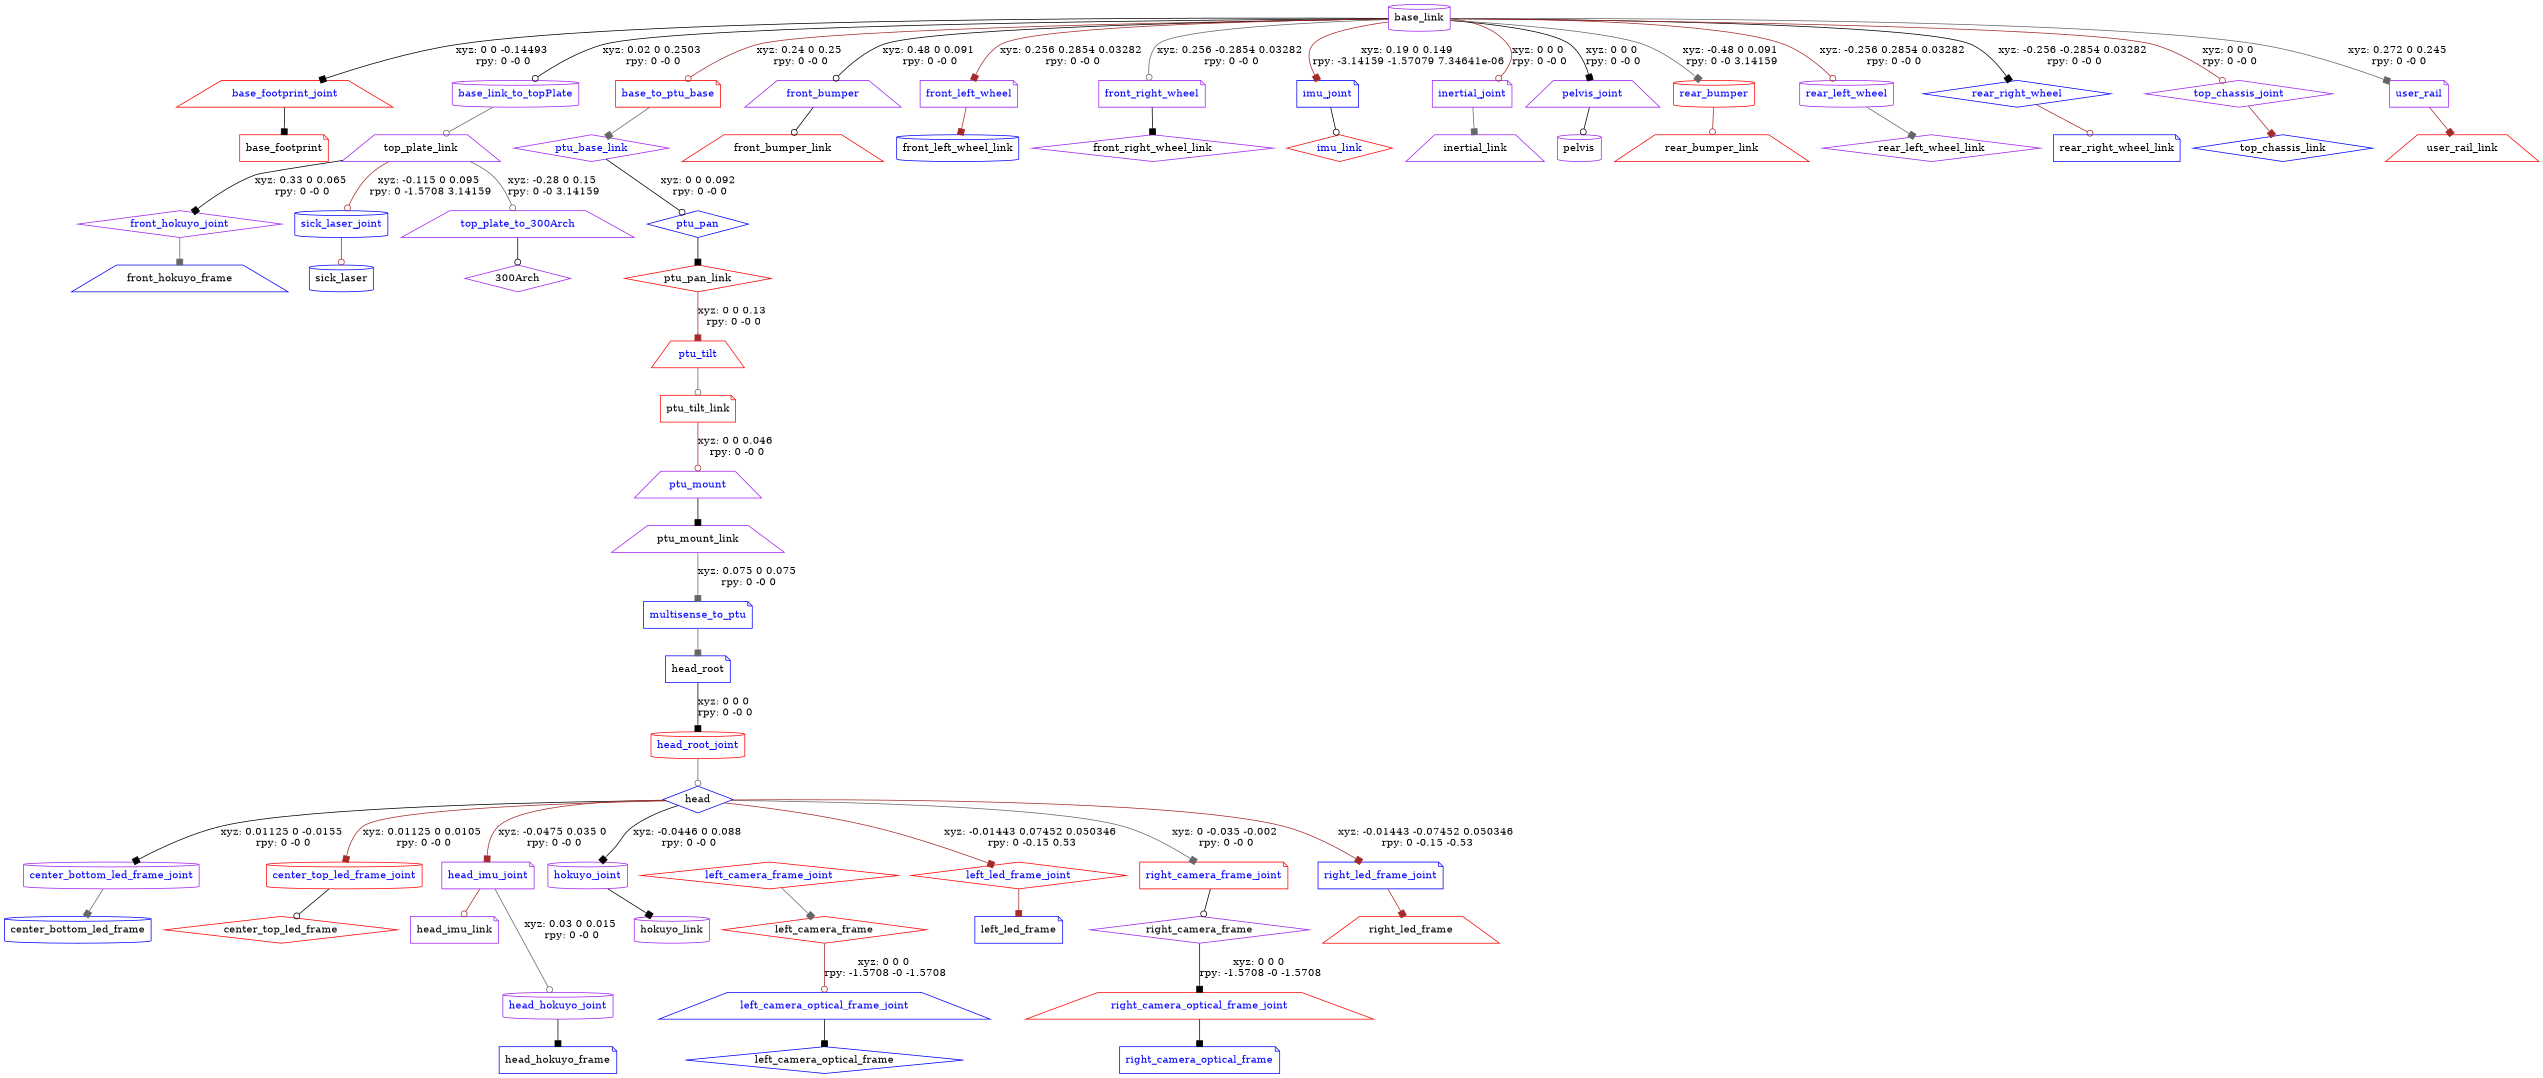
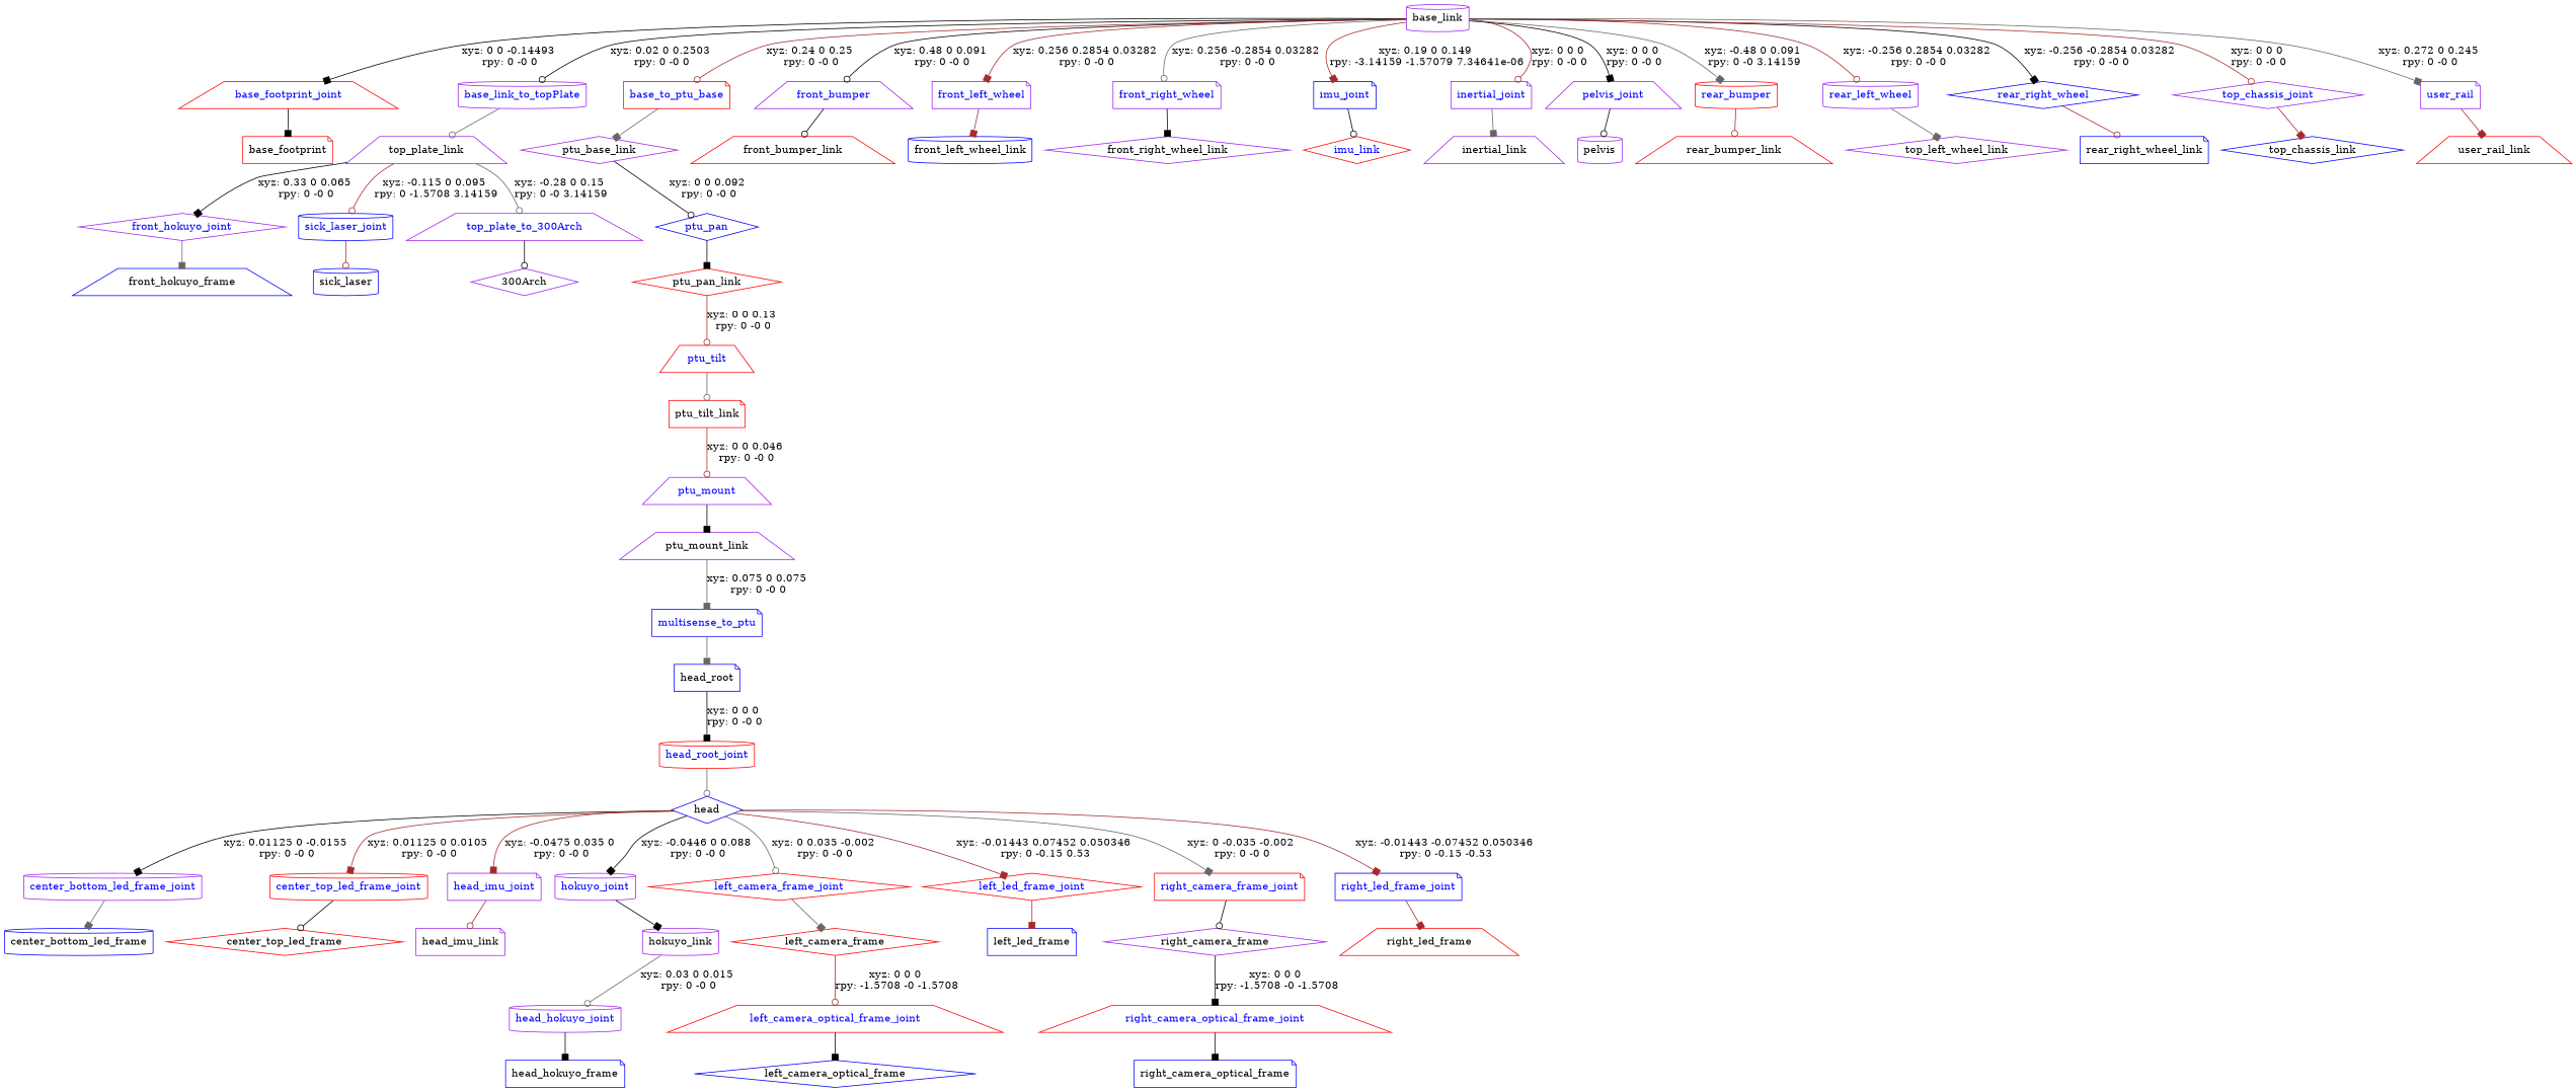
  digraph {
    node [color=purple shape=note fontcolor=blue]
    edge [arrowhead=box color=black]
    n1 [label=base_link shape=cylinder fontcolor=""]
    base_footprint_joint [color=red shape=trapezium]
    base_link_to_topPlate [shape=cylinder]
    base_to_ptu_base [color=red]
    front_bumper [shape=trapezium]
    front_left_wheel
    front_right_wheel
    imu_joint [color=blue]
    inertial_joint
    pelvis_joint [shape=trapezium]
    rear_bumper [color=red shape=cylinder]
    rear_left_wheel [shape=cylinder]
    rear_right_wheel [color=blue shape=diamond]
    top_chassis_joint [shape=diamond]
    user_rail
    n16 [color=red label=base_footprint fontcolor=""]
    n17 [label=top_plate_link shape=trapezium fontcolor=""]
-   n18 [label=ptu_base_link shape=diamond]
+   n18 [label=ptu_base_link shape=diamond fontcolor=""]
    n19 [color=red label=front_bumper_link shape=trapezium fontcolor=""]
    n20 [color=blue label=front_left_wheel_link shape=cylinder fontcolor=""]
    n21 [label=front_right_wheel_link shape=diamond fontcolor=""]
    n22 [color=red label=imu_link shape=diamond]
    n23 [label=inertial_link shape=trapezium fontcolor=""]
    n24 [label=pelvis shape=cylinder fontcolor=""]
    n25 [color=red label=rear_bumper_link shape=trapezium fontcolor=""]
-   n26 [label=rear_left_wheel_link shape=diamond fontcolor=""]
+   n26 [label=top_left_wheel_link shape=diamond fontcolor=""]
    n27 [color=blue label=rear_right_wheel_link fontcolor=""]
    n28 [color=blue label=top_chassis_link shape=diamond fontcolor=""]
    n29 [color=red label=user_rail_link shape=trapezium fontcolor=""]
    front_hokuyo_joint [shape=diamond]
    sick_laser_joint [color=blue shape=cylinder]
    top_plate_to_300Arch [shape=trapezium]
    n33 [color=blue label=front_hokuyo_frame shape=trapezium fontcolor=""]
    n34 [color=blue label=sick_laser shape=cylinder fontcolor=""]
    n35 [label="300Arch" shape=diamond fontcolor=""]
    ptu_pan [color=blue shape=diamond]
    n37 [color=red label=ptu_pan_link shape=diamond fontcolor=""]
    ptu_tilt [color=red shape=trapezium]
    n39 [color=red label=ptu_tilt_link fontcolor=""]
    ptu_mount [shape=trapezium]
    n41 [label=ptu_mount_link shape=trapezium fontcolor=""]
    multisense_to_ptu [color=blue]
    n43 [color=blue label=head_root fontcolor=""]
    head_root_joint [color=red shape=cylinder]
    n45 [color=blue label=head shape=diamond fontcolor=""]
    center_bottom_led_frame_joint [shape=cylinder]
    center_top_led_frame_joint [color=red shape=cylinder]
    head_imu_joint
    hokuyo_joint [shape=cylinder]
    left_camera_frame_joint [color=red shape=diamond]
    left_led_frame_joint [color=red shape=diamond]
    right_camera_frame_joint [color=red]
    right_led_frame_joint [color=blue]
    n54 [color=blue label=center_bottom_led_frame shape=cylinder fontcolor=""]
    n55 [color=red label=center_top_led_frame shape=diamond fontcolor=""]
    n56 [label=head_imu_link fontcolor=""]
    n57 [label=hokuyo_link shape=cylinder fontcolor=""]
    n58 [color=red label=left_camera_frame shape=diamond fontcolor=""]
    n59 [color=blue label=left_led_frame fontcolor=""]
    n60 [label=right_camera_frame shape=diamond fontcolor=""]
    n61 [color=red label=right_led_frame shape=trapezium fontcolor=""]
    head_hokuyo_joint [shape=cylinder]
    n63 [color=blue label=head_hokuyo_frame fontcolor=""]
-   left_camera_optical_frame_joint [color=blue shape=trapezium]
+   left_camera_optical_frame_joint [color=red shape=trapezium]
    n65 [color=blue label=left_camera_optical_frame shape=diamond fontcolor=""]
    right_camera_optical_frame_joint [color=red shape=trapezium]
-   n67 [color=blue label=right_camera_optical_frame]
+   n67 [color=blue label=right_camera_optical_frame fontcolor=""]
    n1 -> base_footprint_joint [label="xyz: 0 0 -0.14493 \nrpy: 0 -0 0"]
    n1 -> base_link_to_topPlate [arrowhead=odot label="xyz: 0.02 0 0.2503 \nrpy: 0 -0 0"]
    n1 -> base_to_ptu_base [arrowhead=odot color=brown label="xyz: 0.24 0 0.25 \nrpy: 0 -0 0"]
    n1 -> front_bumper [arrowhead=odot label="xyz: 0.48 0 0.091 \nrpy: 0 -0 0"]
    n1 -> front_left_wheel [color=brown label="xyz: 0.256 0.2854 0.03282 \nrpy: 0 -0 0"]
    n1 -> front_right_wheel [arrowhead=odot color=gray40 label="xyz: 0.256 -0.2854 0.03282 \nrpy: 0 -0 0"]
    n1 -> imu_joint [color=brown label="xyz: 0.19 0 0.149 \nrpy: -3.14159 -1.57079 7.34641e-06"]
    n1 -> inertial_joint [arrowhead=odot color=brown label="xyz: 0 0 0 \nrpy: 0 -0 0"]
    n1 -> pelvis_joint [label="xyz: 0 0 0 \nrpy: 0 -0 0"]
    n1 -> rear_bumper [color=gray40 label="xyz: -0.48 0 0.091 \nrpy: 0 -0 3.14159"]
    n1 -> rear_left_wheel [arrowhead=odot color=brown label="xyz: -0.256 0.2854 0.03282 \nrpy: 0 -0 0"]
    n1 -> rear_right_wheel [label="xyz: -0.256 -0.2854 0.03282 \nrpy: 0 -0 0"]
    n1 -> top_chassis_joint [arrowhead=odot color=brown label="xyz: 0 0 0 \nrpy: 0 -0 0"]
    n1 -> user_rail [color=gray40 label="xyz: 0.272 0 0.245 \nrpy: 0 -0 0"]
    base_footprint_joint -> n16
    base_link_to_topPlate -> n17 [arrowhead=odot color=gray40]
    base_to_ptu_base -> n18 [color=gray40]
    front_bumper -> n19 [arrowhead=odot]
    front_left_wheel -> n20 [color=brown]
    front_right_wheel -> n21
    imu_joint -> n22 [arrowhead=odot]
    inertial_joint -> n23 [color=gray40]
    pelvis_joint -> n24 [arrowhead=odot]
    rear_bumper -> n25 [arrowhead=odot color=brown]
    rear_left_wheel -> n26 [color=gray40]
    rear_right_wheel -> n27 [arrowhead=odot color=brown]
    top_chassis_joint -> n28 [color=brown]
    user_rail -> n29 [color=brown]
    n17 -> front_hokuyo_joint [label="xyz: 0.33 0 0.065 \nrpy: 0 -0 0"]
    n17 -> sick_laser_joint [arrowhead=odot color=brown label="xyz: -0.115 0 0.095 \nrpy: 0 -1.5708 3.14159"]
    n17 -> top_plate_to_300Arch [arrowhead=odot color=gray40 label="xyz: -0.28 0 0.15 \nrpy: 0 -0 3.14159"]
    n18 -> ptu_pan [arrowhead=odot label="xyz: 0 0 0.092 \nrpy: 0 -0 0"]
    front_hokuyo_joint -> n33 [color=gray40]
    sick_laser_joint -> n34 [arrowhead=odot color=brown]
    top_plate_to_300Arch -> n35 [arrowhead=odot]
    ptu_pan -> n37
-   n37 -> ptu_tilt [color=brown label="xyz: 0 0 0.13 \nrpy: 0 -0 0"]
+   n37 -> ptu_tilt [arrowhead=odot color=brown label="xyz: 0 0 0.13 \nrpy: 0 -0 0"]
    ptu_tilt -> n39 [arrowhead=odot color=gray40]
    n39 -> ptu_mount [arrowhead=odot color=brown label="xyz: 0 0 0.046 \nrpy: 0 -0 0"]
    ptu_mount -> n41
    n41 -> multisense_to_ptu [color=gray40 label="xyz: 0.075 0 0.075 \nrpy: 0 -0 0"]
    multisense_to_ptu -> n43 [color=gray40]
    n43 -> head_root_joint [label="xyz: 0 0 0 \nrpy: 0 -0 0"]
    head_root_joint -> n45 [arrowhead=odot color=gray40]
    n45 -> center_bottom_led_frame_joint [label="xyz: 0.01125 0 -0.0155 \nrpy: 0 -0 0"]
    n45 -> center_top_led_frame_joint [color=brown label="xyz: 0.01125 0 0.0105 \nrpy: 0 -0 0"]
    n45 -> head_imu_joint [color=brown label="xyz: -0.0475 0.035 0 \nrpy: 0 -0 0"]
    n45 -> hokuyo_joint [label="xyz: -0.0446 0 0.088 \nrpy: 0 -0 0"]
+   n45 -> left_camera_frame_joint [arrowhead=odot color=gray40 label="xyz: 0 0.035 -0.002 \nrpy: 0 -0 0"]
    n45 -> left_led_frame_joint [color=brown label="xyz: -0.01443 0.07452 0.050346 \nrpy: 0 -0.15 0.53"]
    n45 -> right_camera_frame_joint [color=gray40 label="xyz: 0 -0.035 -0.002 \nrpy: 0 -0 0"]
    n45 -> right_led_frame_joint [color=brown label="xyz: -0.01443 -0.07452 0.050346 \nrpy: 0 -0.15 -0.53"]
    center_bottom_led_frame_joint -> n54 [color=gray40]
    center_top_led_frame_joint -> n55 [arrowhead=odot]
    head_imu_joint -> n56 [arrowhead=odot color=brown]
    hokuyo_joint -> n57
    left_camera_frame_joint -> n58 [color=gray40]
    left_led_frame_joint -> n59 [color=brown]
    right_camera_frame_joint -> n60 [arrowhead=odot]
    right_led_frame_joint -> n61 [color=brown]
-   head_imu_joint -> head_hokuyo_joint [arrowhead=odot color=gray40 label="xyz: 0.03 0 0.015 \nrpy: 0 -0 0"]
+   n57 -> head_hokuyo_joint [arrowhead=odot color=gray40 label="xyz: 0.03 0 0.015 \nrpy: 0 -0 0"]
    n58 -> left_camera_optical_frame_joint [arrowhead=odot color=brown label="xyz: 0 0 0 \nrpy: -1.5708 -0 -1.5708"]
    n60 -> right_camera_optical_frame_joint [label="xyz: 0 0 0 \nrpy: -1.5708 -0 -1.5708"]
    head_hokuyo_joint -> n63
    left_camera_optical_frame_joint -> n65
    right_camera_optical_frame_joint -> n67
  }
